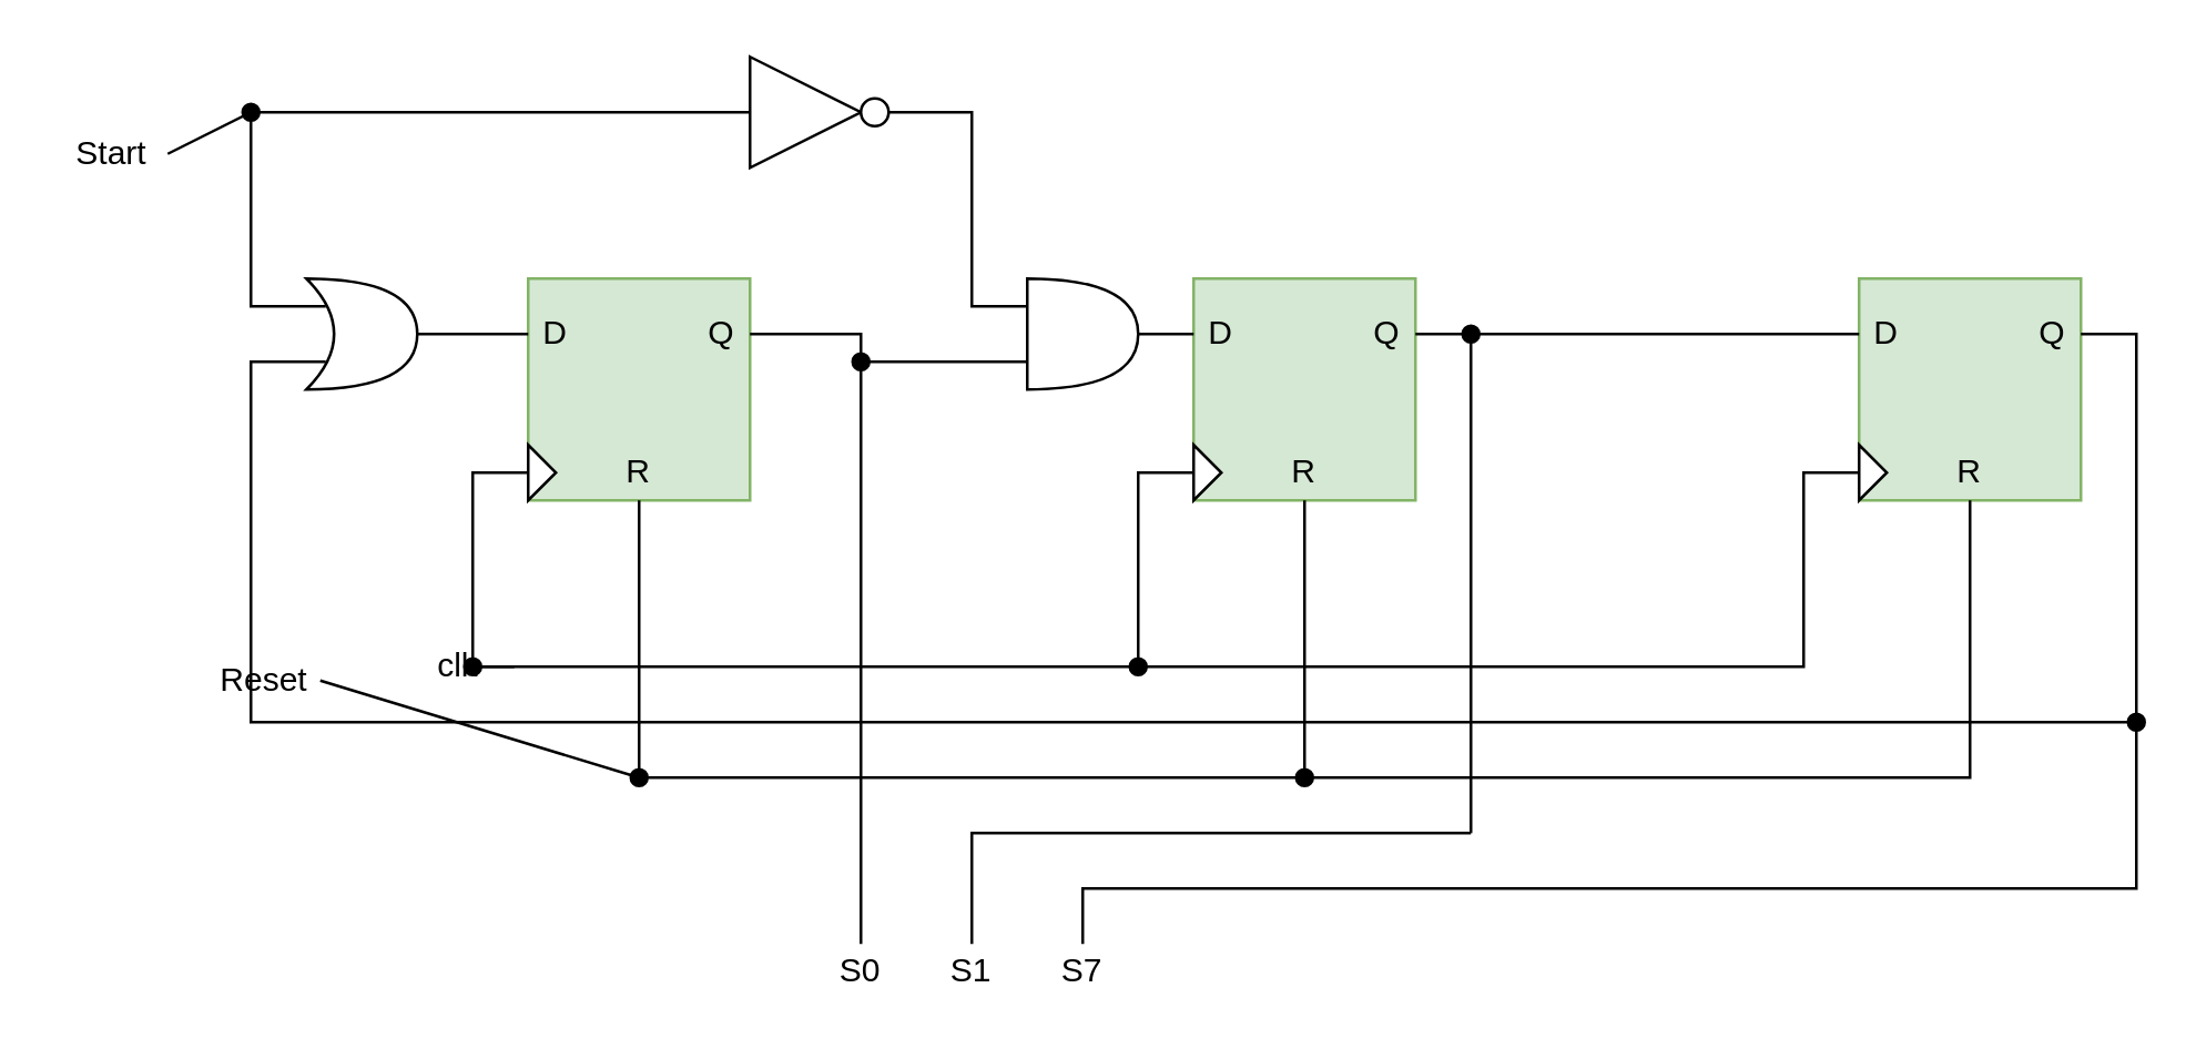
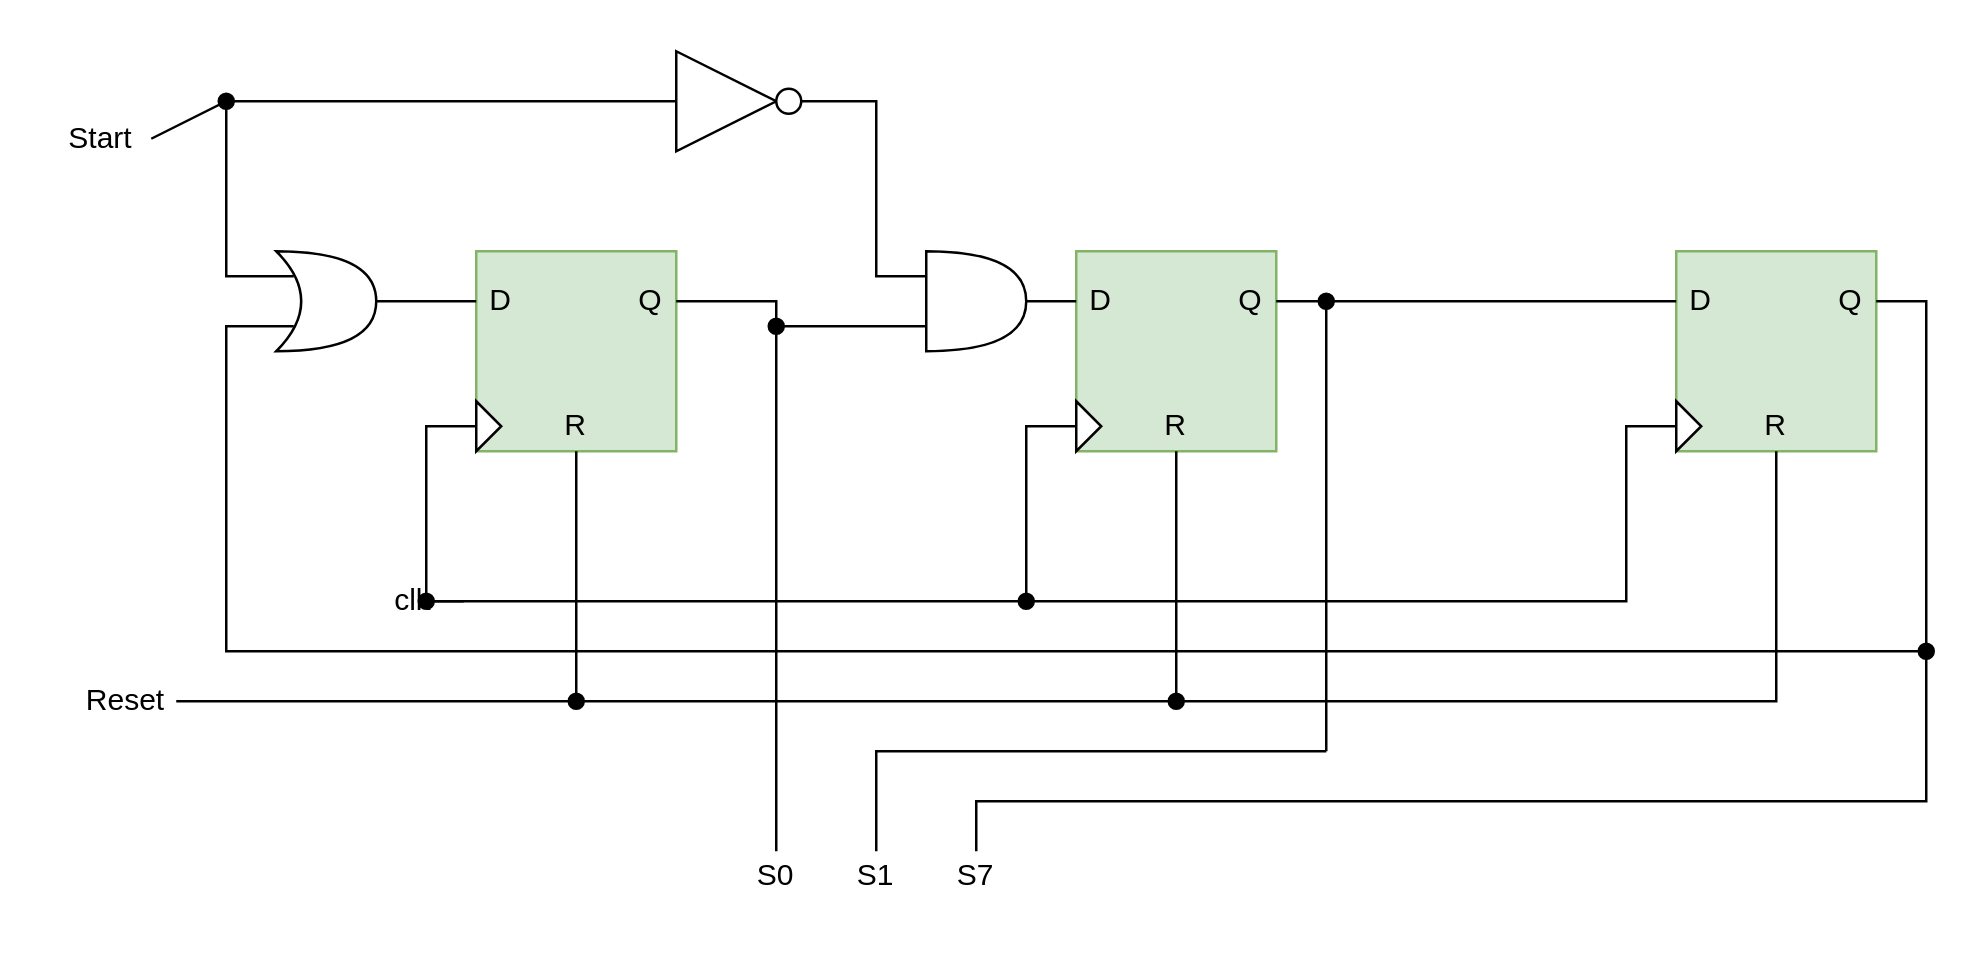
  <mxCell id="0" />
  <mxCell id="1" parent="0" />
  <mxCell id="2" value="" style="rounded=0;whiteSpace=wrap;html=1;fillColor=#d5e8d4;strokeColor=#82b366;" parent="1" vertex="1"><mxGeometry x="190" y="100" width="80" height="80" as="geometry" /></mxCell>
  <mxCell id="3" value="" style="rounded=0;whiteSpace=wrap;html=1;fillColor=#d5e8d4;strokeColor=#82b366;" parent="1" vertex="1"><mxGeometry x="430" y="100" width="80" height="80" as="geometry" /></mxCell>
  <mxCell id="4" value="D" style="text;html=1;strokeColor=none;fillColor=none;align=center;verticalAlign=middle;whiteSpace=wrap;rounded=0;" parent="1" vertex="1"><mxGeometry x="180" y="110" width="40" height="20" as="geometry" /></mxCell>
  <mxCell id="5" value="D" style="text;html=1;strokeColor=none;fillColor=none;align=center;verticalAlign=middle;whiteSpace=wrap;rounded=0;" parent="1" vertex="1"><mxGeometry x="420" y="110" width="40" height="20" as="geometry" /></mxCell>
  <mxCell id="6" value="" style="triangle;whiteSpace=wrap;html=1;" parent="1" vertex="1"><mxGeometry x="190" y="160" width="10" height="20" as="geometry" /></mxCell>
  <mxCell id="7" value="" style="triangle;whiteSpace=wrap;html=1;" parent="1" vertex="1"><mxGeometry x="430" y="160" width="10" height="20" as="geometry" /></mxCell>
  <mxCell id="8" value="Q" style="text;html=1;strokeColor=none;fillColor=none;align=center;verticalAlign=middle;whiteSpace=wrap;rounded=0;" parent="1" vertex="1"><mxGeometry x="240" y="110" width="40" height="20" as="geometry" /></mxCell>
  <mxCell id="9" value="Q" style="text;html=1;strokeColor=none;fillColor=none;align=center;verticalAlign=middle;whiteSpace=wrap;rounded=0;" parent="1" vertex="1"><mxGeometry x="480" y="110" width="40" height="20" as="geometry" /></mxCell>
  <mxCell id="10" value="Start" style="text;html=1;strokeColor=none;fillColor=none;align=center;verticalAlign=middle;whiteSpace=wrap;rounded=0;" parent="1" vertex="1"><mxGeometry x="20" y="45" width="40" height="20" as="geometry" /></mxCell>
  <mxCell id="11" value="R" style="text;html=1;strokeColor=none;fillColor=none;align=center;verticalAlign=middle;whiteSpace=wrap;rounded=0;" parent="1" vertex="1"><mxGeometry x="210" y="160" width="40" height="20" as="geometry" /></mxCell>
  <mxCell id="12" value="R" style="text;html=1;strokeColor=none;fillColor=none;align=center;verticalAlign=middle;whiteSpace=wrap;rounded=0;" parent="1" vertex="1"><mxGeometry x="450" y="160" width="40" height="20" as="geometry" /></mxCell>
- <mxCell id="13" value="Reset" style="text;html=1;strokeColor=none;fillColor=none;align=center;verticalAlign=middle;whiteSpace=wrap;rounded=0;" parent="1" vertex="1"><mxGeometry x="75" y="235" width="40" height="20" as="geometry" /></mxCell>
+ <mxCell id="13" value="Reset" style="text;html=1;strokeColor=none;fillColor=none;align=center;verticalAlign=middle;whiteSpace=wrap;rounded=0;" parent="1" vertex="1"><mxGeometry x="30" y="270" width="40" height="20" as="geometry" /></mxCell>
  <mxCell id="14" value="" style="endArrow=none;html=1;exitX=1;exitY=0.5;exitDx=0;exitDy=0;entryX=0.5;entryY=1;entryDx=0;entryDy=0;rounded=0;" parent="1" source="13" target="11" edge="1"><mxGeometry width="50" height="50" relative="1" as="geometry"><mxPoint x="230" y="280" as="sourcePoint" /><mxPoint x="280" y="230" as="targetPoint" /><Array as="points"><mxPoint x="230" y="280" /></Array></mxGeometry></mxCell>
  <mxCell id="15" value="" style="endArrow=none;html=1;entryX=0.5;entryY=1;entryDx=0;entryDy=0;rounded=0;startArrow=oval;startFill=1;" parent="1" target="12" edge="1"><mxGeometry width="50" height="50" relative="1" as="geometry"><mxPoint x="230" y="280" as="sourcePoint" /><mxPoint x="280" y="230" as="targetPoint" /><Array as="points"><mxPoint x="470" y="280" /></Array></mxGeometry></mxCell>
  <mxCell id="16" value="clk" style="text;html=1;strokeColor=none;fillColor=none;align=center;verticalAlign=middle;whiteSpace=wrap;rounded=0;" parent="1" vertex="1"><mxGeometry x="145" y="230" width="40" height="20" as="geometry" /></mxCell>
  <mxCell id="17" value="" style="endArrow=none;html=1;exitX=1;exitY=0.5;exitDx=0;exitDy=0;entryX=0;entryY=0.5;entryDx=0;entryDy=0;rounded=0;" parent="1" source="16" target="6" edge="1"><mxGeometry width="50" height="50" relative="1" as="geometry"><mxPoint x="90" y="250" as="sourcePoint" /><mxPoint x="280" y="230" as="targetPoint" /><Array as="points"><mxPoint x="170" y="240" /><mxPoint x="170" y="170" /></Array></mxGeometry></mxCell>
  <mxCell id="18" value="" style="endArrow=none;html=1;entryX=0;entryY=0.5;entryDx=0;entryDy=0;rounded=0;startArrow=oval;startFill=1;" parent="1" target="7" edge="1"><mxGeometry width="50" height="50" relative="1" as="geometry"><mxPoint x="170" y="240" as="sourcePoint" /><mxPoint x="280" y="230" as="targetPoint" /><Array as="points"><mxPoint x="410" y="240" /><mxPoint x="410" y="170" /></Array></mxGeometry></mxCell>
  <mxCell id="19" value="" style="shape=xor;whiteSpace=wrap;html=1;" parent="1" vertex="1"><mxGeometry x="110" y="100" width="40" height="40" as="geometry" /></mxCell>
  <mxCell id="20" value="" style="endArrow=none;html=1;strokeColor=#000000;exitX=1;exitY=0.5;exitDx=0;exitDy=0;entryX=0.175;entryY=0.25;entryDx=0;entryDy=0;entryPerimeter=0;rounded=0;" parent="1" source="10" target="19" edge="1"><mxGeometry width="50" height="50" relative="1" as="geometry"><mxPoint x="230" y="280" as="sourcePoint" /><mxPoint x="280" y="230" as="targetPoint" /><Array as="points"><mxPoint x="90" y="40" /><mxPoint x="90" y="110" /></Array></mxGeometry></mxCell>
  <mxCell id="21" value="" style="endArrow=none;html=1;strokeColor=#000000;exitX=1;exitY=0.5;exitDx=0;exitDy=0;exitPerimeter=0;" parent="1" source="19" edge="1"><mxGeometry width="50" height="50" relative="1" as="geometry"><mxPoint x="230" y="280" as="sourcePoint" /><mxPoint x="190" y="120" as="targetPoint" /></mxGeometry></mxCell>
  <mxCell id="22" value="" style="triangle;whiteSpace=wrap;html=1;" parent="1" vertex="1"><mxGeometry x="270" y="20" width="40" height="40" as="geometry" /></mxCell>
  <mxCell id="23" value="" style="endArrow=none;html=1;strokeColor=#000000;entryX=0;entryY=0.5;entryDx=0;entryDy=0;startArrow=oval;startFill=1;" parent="1" target="22" edge="1"><mxGeometry width="50" height="50" relative="1" as="geometry"><mxPoint x="90" y="40" as="sourcePoint" /><mxPoint x="280" y="230" as="targetPoint" /></mxGeometry></mxCell>
  <mxCell id="24" value="" style="ellipse;whiteSpace=wrap;html=1;aspect=fixed;" parent="1" vertex="1"><mxGeometry x="310" y="35" width="10" height="10" as="geometry" /></mxCell>
  <mxCell id="25" value="" style="shape=or;whiteSpace=wrap;html=1;" parent="1" vertex="1"><mxGeometry x="370" y="100" width="40" height="40" as="geometry" /></mxCell>
  <mxCell id="26" value="" style="endArrow=none;html=1;strokeColor=#000000;entryX=1;entryY=0.5;entryDx=0;entryDy=0;exitX=0;exitY=0.25;exitDx=0;exitDy=0;exitPerimeter=0;rounded=0;" parent="1" source="25" target="24" edge="1"><mxGeometry width="50" height="50" relative="1" as="geometry"><mxPoint x="230" y="280" as="sourcePoint" /><mxPoint x="280" y="230" as="targetPoint" /><Array as="points"><mxPoint x="350" y="110" /><mxPoint x="350" y="40" /></Array></mxGeometry></mxCell>
  <mxCell id="27" value="" style="endArrow=none;html=1;strokeColor=#000000;exitX=0;exitY=0.25;exitDx=0;exitDy=0;entryX=1;entryY=0.5;entryDx=0;entryDy=0;entryPerimeter=0;" parent="1" source="3" target="25" edge="1"><mxGeometry width="50" height="50" relative="1" as="geometry"><mxPoint x="410" y="60" as="sourcePoint" /><mxPoint x="280" y="230" as="targetPoint" /></mxGeometry></mxCell>
  <mxCell id="28" value="" style="endArrow=none;html=1;strokeColor=#000000;exitX=0;exitY=0.75;exitDx=0;exitDy=0;exitPerimeter=0;entryX=1;entryY=0.25;entryDx=0;entryDy=0;rounded=0;" parent="1" source="25" target="2" edge="1"><mxGeometry width="50" height="50" relative="1" as="geometry"><mxPoint x="230" y="280" as="sourcePoint" /><mxPoint x="300" y="140" as="targetPoint" /><Array as="points"><mxPoint x="310" y="130" /><mxPoint x="310" y="120" /></Array></mxGeometry></mxCell>
  <mxCell id="29" value="" style="endArrow=oval;html=1;strokeColor=#000000;startArrow=none;startFill=0;endFill=1;" parent="1" edge="1"><mxGeometry width="50" height="50" relative="1" as="geometry"><mxPoint x="310" y="340" as="sourcePoint" /><mxPoint x="310" y="130" as="targetPoint" /></mxGeometry></mxCell>
  <mxCell id="30" value="" style="endArrow=none;html=1;strokeColor=#000000;startArrow=oval;startFill=1;" parent="1" edge="1"><mxGeometry width="50" height="50" relative="1" as="geometry"><mxPoint x="530" y="120" as="sourcePoint" /><mxPoint x="530" y="300" as="targetPoint" /></mxGeometry></mxCell>
  <mxCell id="31" value="" style="endArrow=none;html=1;strokeColor=#000000;rounded=0;" parent="1" edge="1"><mxGeometry width="50" height="50" relative="1" as="geometry"><mxPoint x="350" y="340" as="sourcePoint" /><mxPoint x="530" y="300" as="targetPoint" /><Array as="points"><mxPoint x="350" y="300" /></Array></mxGeometry></mxCell>
  <mxCell id="32" value="S0" style="text;html=1;strokeColor=none;fillColor=none;align=center;verticalAlign=middle;whiteSpace=wrap;rounded=0;" parent="1" vertex="1"><mxGeometry x="290" y="340" width="40" height="20" as="geometry" /></mxCell>
  <mxCell id="33" value="S1" style="text;html=1;strokeColor=none;fillColor=none;align=center;verticalAlign=middle;whiteSpace=wrap;rounded=0;" parent="1" vertex="1"><mxGeometry x="330" y="340" width="40" height="20" as="geometry" /></mxCell>
  <mxCell id="34" value="" style="rounded=0;whiteSpace=wrap;html=1;fillColor=#d5e8d4;strokeColor=#82b366;" vertex="1" parent="1"><mxGeometry x="670" y="100" width="80" height="80" as="geometry" /></mxCell>
  <mxCell id="35" value="" style="triangle;whiteSpace=wrap;html=1;" vertex="1" parent="1"><mxGeometry x="670" y="160" width="10" height="20" as="geometry" /></mxCell>
  <mxCell id="36" value="Q" style="text;html=1;strokeColor=none;fillColor=none;align=center;verticalAlign=middle;whiteSpace=wrap;rounded=0;" vertex="1" parent="1"><mxGeometry x="720" y="110" width="40" height="20" as="geometry" /></mxCell>
  <mxCell id="37" value="R" style="text;html=1;strokeColor=none;fillColor=none;align=center;verticalAlign=middle;whiteSpace=wrap;rounded=0;" vertex="1" parent="1"><mxGeometry x="690" y="160" width="40" height="20" as="geometry" /></mxCell>
  <mxCell id="38" value="" style="endArrow=none;html=1;entryX=0;entryY=0.25;entryDx=0;entryDy=0;exitX=1;exitY=0.25;exitDx=0;exitDy=0;" edge="1" parent="1" source="3" target="34"><mxGeometry width="50" height="50" relative="1" as="geometry"><mxPoint x="560" y="110" as="sourcePoint" /><mxPoint x="280" y="230" as="targetPoint" /></mxGeometry></mxCell>
  <mxCell id="39" value="D" style="text;html=1;strokeColor=none;fillColor=none;align=center;verticalAlign=middle;whiteSpace=wrap;rounded=0;" vertex="1" parent="1"><mxGeometry x="660" y="110" width="40" height="20" as="geometry" /></mxCell>
  <mxCell id="40" value="" style="endArrow=none;html=1;entryX=0;entryY=0.5;entryDx=0;entryDy=0;rounded=0;startArrow=oval;startFill=1;" edge="1" parent="1" target="35"><mxGeometry width="50" height="50" relative="1" as="geometry"><mxPoint x="410" y="240" as="sourcePoint" /><mxPoint x="280" y="230" as="targetPoint" /><Array as="points"><mxPoint x="650" y="240" /><mxPoint x="650" y="170" /></Array></mxGeometry></mxCell>
  <mxCell id="41" value="" style="endArrow=none;html=1;entryX=0.5;entryY=1;entryDx=0;entryDy=0;rounded=0;startArrow=oval;startFill=1;" edge="1" parent="1" target="37"><mxGeometry width="50" height="50" relative="1" as="geometry"><mxPoint x="470" y="280" as="sourcePoint" /><mxPoint x="280" y="230" as="targetPoint" /><Array as="points"><mxPoint x="710" y="280" /></Array></mxGeometry></mxCell>
  <mxCell id="42" value="" style="endArrow=none;html=1;entryX=0.175;entryY=0.75;entryDx=0;entryDy=0;entryPerimeter=0;exitX=1;exitY=0.25;exitDx=0;exitDy=0;rounded=0;" edge="1" parent="1" source="34" target="19"><mxGeometry width="50" height="50" relative="1" as="geometry"><mxPoint x="230" y="280" as="sourcePoint" /><mxPoint x="280" y="230" as="targetPoint" /><Array as="points"><mxPoint x="770" y="120" /><mxPoint x="770" y="260" /><mxPoint x="90" y="260" /><mxPoint x="90" y="130" /></Array></mxGeometry></mxCell>
  <mxCell id="43" value="" style="endArrow=oval;html=1;rounded=0;startArrow=none;startFill=0;endFill=1;" edge="1" parent="1"><mxGeometry width="50" height="50" relative="1" as="geometry"><mxPoint x="390" y="340" as="sourcePoint" /><mxPoint x="770" y="260" as="targetPoint" /><Array as="points"><mxPoint x="390" y="320" /><mxPoint x="770" y="320" /></Array></mxGeometry></mxCell>
  <mxCell id="44" value="S7" style="text;html=1;strokeColor=none;fillColor=none;align=center;verticalAlign=middle;whiteSpace=wrap;rounded=0;" vertex="1" parent="1"><mxGeometry x="370" y="340" width="40" height="20" as="geometry" /></mxCell>
